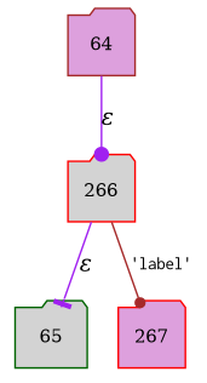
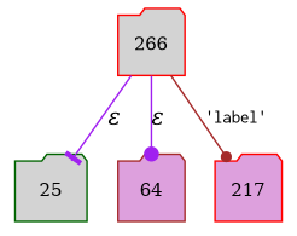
  digraph {
    rankdir=TB
    node [color=red fillcolor=lightgrey fixedsize=true fontsize=11 shape=folder style=filled peripheries=1]
    edge [arrowhead=dot color=purple fontname="Times-Italic"]
-   n1 [color=darkgreen label=65 width=.6 peripheries=""]
+   n1 [color=darkgreen label=25 width=.6 peripheries=""]
    n2 [color=brown fillcolor=plum label=64 width=.55]
    n3 [label=266 width=.55]
-   n4 [fillcolor=plum label=267 width=.55]
-   n2 -> n3 [label="&epsilon;"]
+   n4 [fillcolor=plum label=217 width=.55]
+   n3 -> n2 [label="&epsilon;"]
    n3 -> n1 [arrowhead=tee label="&epsilon;"]
    n3 -> n4 [arrowsize=.7 color=brown fontname=Courier fontsize=11 label="'label'"]
  }
